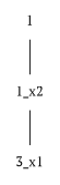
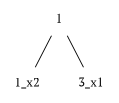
  graph {
    fontname="PT Serif"
    node [fontname="PT Serif" shape=none]
    edge [fontname="PT Serif"]
    n1 [label=1]
    n2 [label="1_x2"]
    n3 [label="3_x1"]
    n1 -- n2
-   n2 -- n3
+   n1 -- n3
  }
